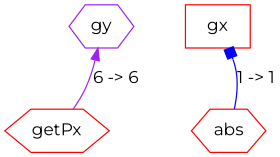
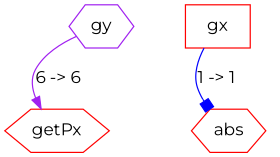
  digraph {
    fontname=Montserrat
    node [color=red fontname=Montserrat shape=hexagon]
    edge [fontname=Montserrat]
    gy [color=purple]
    getPx
    gx [shape=box]
    abs
-   getPx -> gy [arrowhead=normal color=purple label="6 -> 6"]
-   abs -> gx [arrowhead=box color=blue label="1 -> 1"]
+   gy -> getPx [arrowhead=normal color=purple label="6 -> 6"]
+   gx -> abs [arrowhead=box color=blue label="1 -> 1"]
  }
